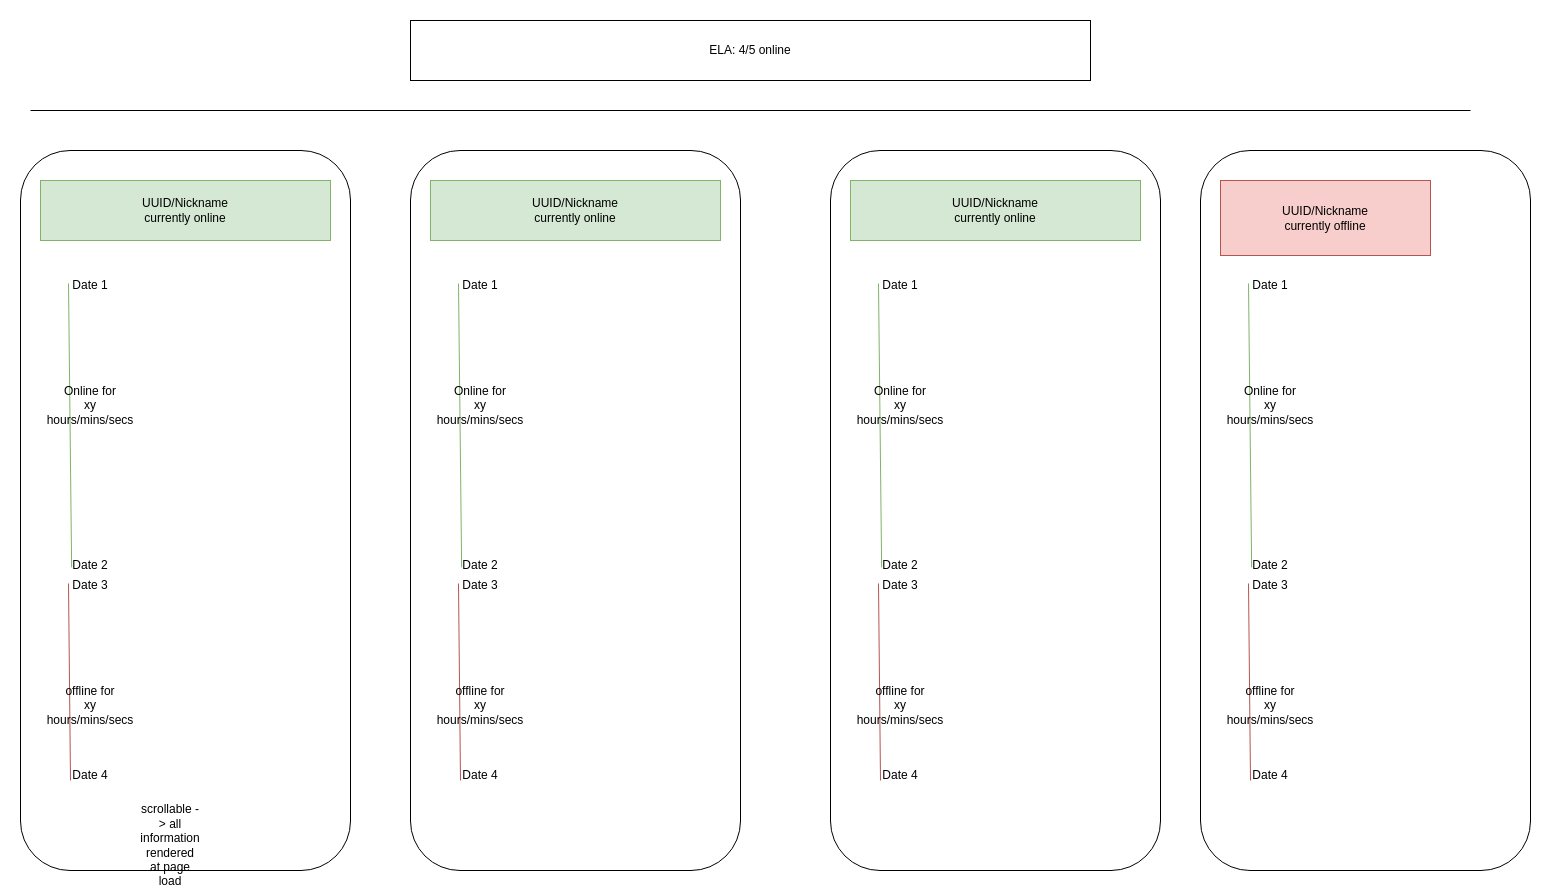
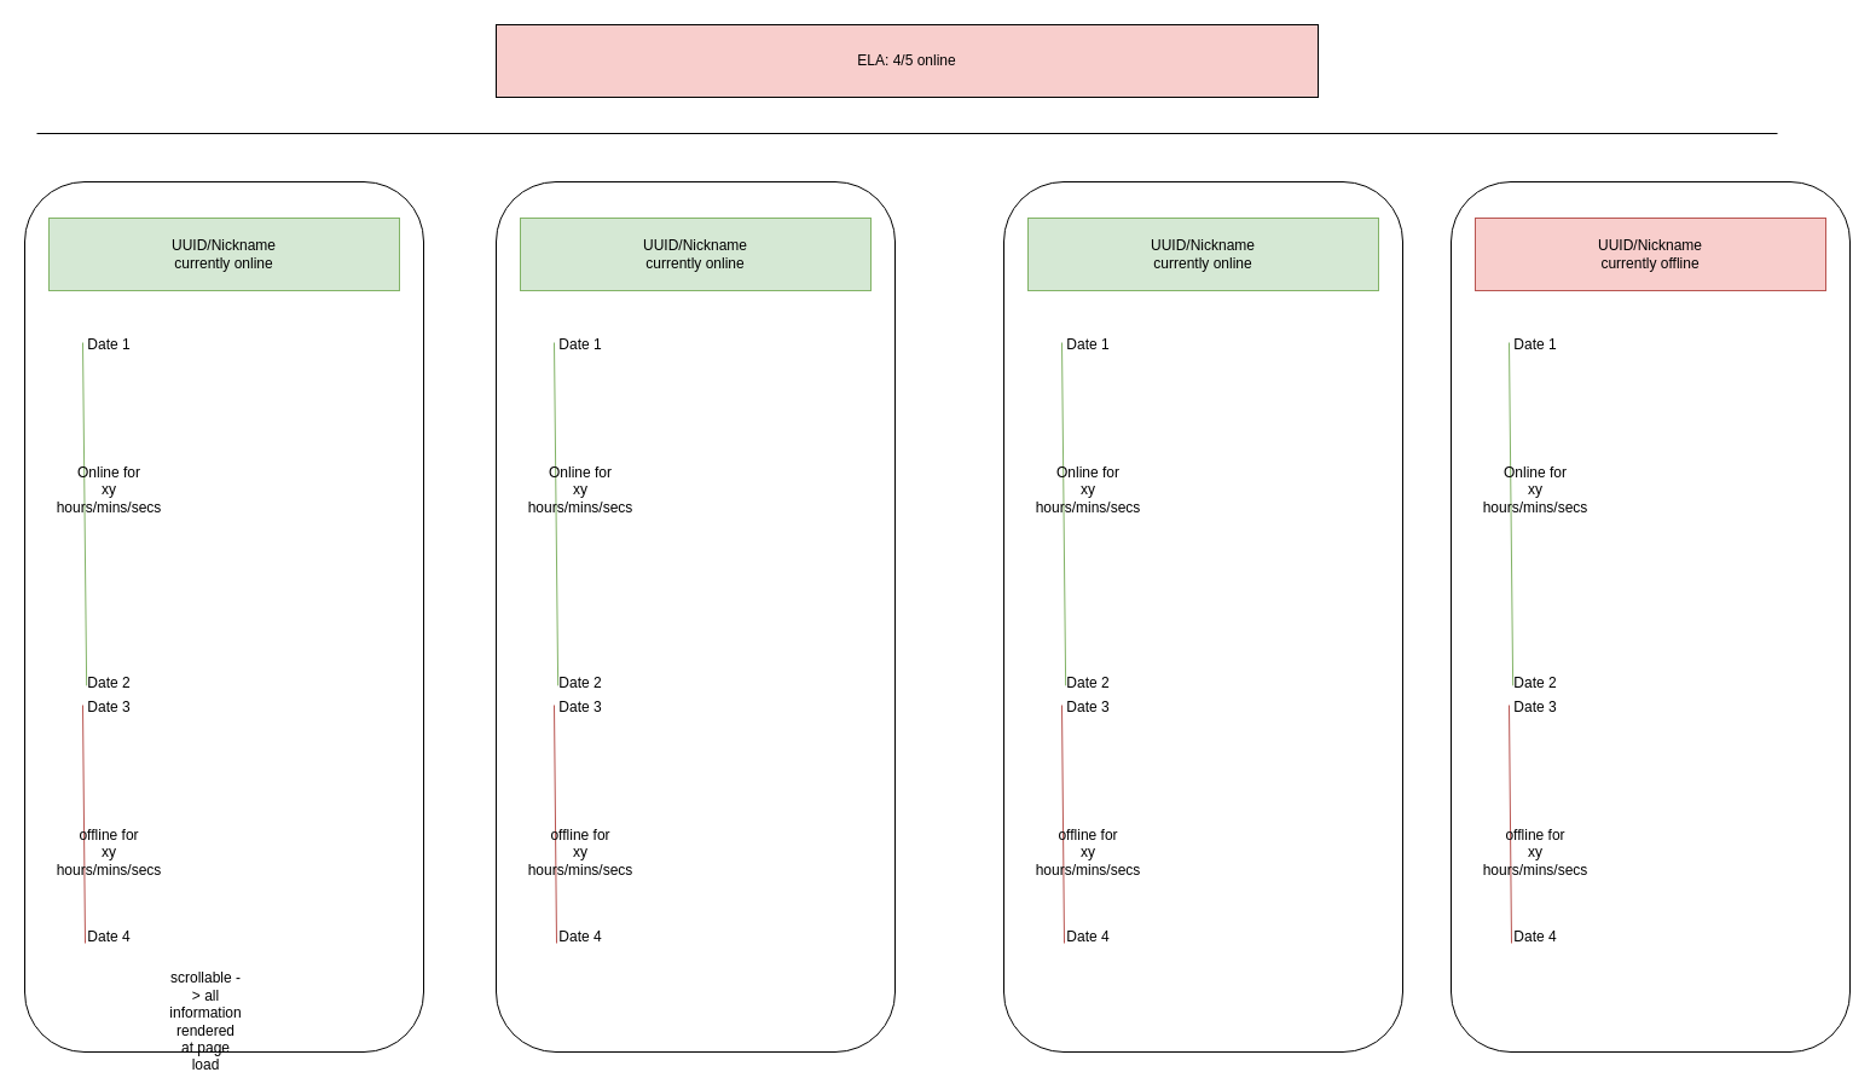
  <mxCell id="0" />
  <mxCell id="1" parent="0" />
- <mxCell id="2" value="ELA: 4/5 online" style="rounded=0;whiteSpace=wrap;html=1;" vertex="1" parent="1"><mxGeometry x="410" y="20" width="680" height="60" as="geometry" /></mxCell>
+ <mxCell id="2" value="ELA: 4/5 online" style="rounded=0;whiteSpace=wrap;html=1;fillColor=#f8cecc;" vertex="1" parent="1"><mxGeometry x="410" y="20" width="680" height="60" as="geometry" /></mxCell>
  <mxCell id="3" value="" style="endArrow=none;html=1;rounded=0;" edge="1" parent="1"><mxGeometry width="50" height="50" relative="1" as="geometry"><mxPoint x="30" y="110" as="sourcePoint" /><mxPoint x="1470" y="110" as="targetPoint" /></mxGeometry></mxCell>
  <mxCell id="4" value="" style="rounded=1;whiteSpace=wrap;html=1;" vertex="1" parent="1"><mxGeometry x="20" y="150" width="330" height="720" as="geometry" /></mxCell>
  <mxCell id="5" value="UUID/Nickname&lt;br&gt;currently online" style="rounded=0;whiteSpace=wrap;html=1;fillColor=#d5e8d4;strokeColor=#82b366;" vertex="1" parent="1"><mxGeometry x="40" y="180" width="290" height="60" as="geometry" /></mxCell>
  <mxCell id="6" value="" style="endArrow=none;html=1;rounded=0;exitX=0.155;exitY=0.579;exitDx=0;exitDy=0;exitPerimeter=0;fillColor=#d5e8d4;strokeColor=#82b366;" edge="1" parent="1" source="4"><mxGeometry width="50" height="50" relative="1" as="geometry"><mxPoint x="140" y="550" as="sourcePoint" /><mxPoint x="68" y="283" as="targetPoint" /></mxGeometry></mxCell>
  <mxCell id="7" value="Date 1" style="text;html=1;strokeColor=none;fillColor=none;align=center;verticalAlign=middle;whiteSpace=wrap;rounded=0;" vertex="1" parent="1"><mxGeometry x="60" y="270" width="60" height="30" as="geometry" /></mxCell>
  <mxCell id="8" value="Date 2" style="text;html=1;strokeColor=none;fillColor=none;align=center;verticalAlign=middle;whiteSpace=wrap;rounded=0;" vertex="1" parent="1"><mxGeometry x="60" y="550" width="60" height="30" as="geometry" /></mxCell>
  <mxCell id="9" value="Online for&lt;br&gt;xy hours/mins/secs" style="text;html=1;strokeColor=none;fillColor=none;align=center;verticalAlign=middle;whiteSpace=wrap;rounded=0;" vertex="1" parent="1"><mxGeometry x="60" y="390" width="60" height="30" as="geometry" /></mxCell>
  <mxCell id="10" value="" style="endArrow=none;html=1;rounded=0;fillColor=#f8cecc;strokeColor=#b85450;" edge="1" parent="1"><mxGeometry width="50" height="50" relative="1" as="geometry"><mxPoint x="70" y="780" as="sourcePoint" /><mxPoint x="68" y="583" as="targetPoint" /></mxGeometry></mxCell>
  <mxCell id="11" value="Date 3" style="text;html=1;strokeColor=none;fillColor=none;align=center;verticalAlign=middle;whiteSpace=wrap;rounded=0;" vertex="1" parent="1"><mxGeometry x="60" y="570" width="60" height="30" as="geometry" /></mxCell>
  <mxCell id="12" value="Date 4" style="text;html=1;strokeColor=none;fillColor=none;align=center;verticalAlign=middle;whiteSpace=wrap;rounded=0;" vertex="1" parent="1"><mxGeometry x="60" y="760" width="60" height="30" as="geometry" /></mxCell>
  <mxCell id="13" value="offline for&lt;br&gt;xy hours/mins/secs" style="text;html=1;strokeColor=none;fillColor=none;align=center;verticalAlign=middle;whiteSpace=wrap;rounded=0;" vertex="1" parent="1"><mxGeometry x="60" y="690" width="60" height="30" as="geometry" /></mxCell>
  <mxCell id="14" value="" style="rounded=1;whiteSpace=wrap;html=1;" vertex="1" parent="1"><mxGeometry x="410" y="150" width="330" height="720" as="geometry" /></mxCell>
  <mxCell id="15" value="UUID/Nickname&lt;br&gt;currently online" style="rounded=0;whiteSpace=wrap;html=1;fillColor=#d5e8d4;strokeColor=#82b366;" vertex="1" parent="1"><mxGeometry x="430" y="180" width="290" height="60" as="geometry" /></mxCell>
  <mxCell id="16" value="" style="endArrow=none;html=1;rounded=0;exitX=0.155;exitY=0.579;exitDx=0;exitDy=0;exitPerimeter=0;fillColor=#d5e8d4;strokeColor=#82b366;" edge="1" parent="1" source="14"><mxGeometry width="50" height="50" relative="1" as="geometry"><mxPoint x="530" y="550" as="sourcePoint" /><mxPoint x="458" y="283" as="targetPoint" /></mxGeometry></mxCell>
  <mxCell id="17" value="Date 1" style="text;html=1;strokeColor=none;fillColor=none;align=center;verticalAlign=middle;whiteSpace=wrap;rounded=0;" vertex="1" parent="1"><mxGeometry x="450" y="270" width="60" height="30" as="geometry" /></mxCell>
  <mxCell id="18" value="Date 2" style="text;html=1;strokeColor=none;fillColor=none;align=center;verticalAlign=middle;whiteSpace=wrap;rounded=0;" vertex="1" parent="1"><mxGeometry x="450" y="550" width="60" height="30" as="geometry" /></mxCell>
  <mxCell id="19" value="Online for&lt;br&gt;xy hours/mins/secs" style="text;html=1;strokeColor=none;fillColor=none;align=center;verticalAlign=middle;whiteSpace=wrap;rounded=0;" vertex="1" parent="1"><mxGeometry x="450" y="390" width="60" height="30" as="geometry" /></mxCell>
  <mxCell id="20" value="" style="endArrow=none;html=1;rounded=0;fillColor=#f8cecc;strokeColor=#b85450;" edge="1" parent="1"><mxGeometry width="50" height="50" relative="1" as="geometry"><mxPoint x="460" y="780" as="sourcePoint" /><mxPoint x="458" y="583" as="targetPoint" /></mxGeometry></mxCell>
  <mxCell id="21" value="Date 3" style="text;html=1;strokeColor=none;fillColor=none;align=center;verticalAlign=middle;whiteSpace=wrap;rounded=0;" vertex="1" parent="1"><mxGeometry x="450" y="570" width="60" height="30" as="geometry" /></mxCell>
  <mxCell id="22" value="Date 4" style="text;html=1;strokeColor=none;fillColor=none;align=center;verticalAlign=middle;whiteSpace=wrap;rounded=0;" vertex="1" parent="1"><mxGeometry x="450" y="760" width="60" height="30" as="geometry" /></mxCell>
  <mxCell id="23" value="offline for&lt;br&gt;xy hours/mins/secs" style="text;html=1;strokeColor=none;fillColor=none;align=center;verticalAlign=middle;whiteSpace=wrap;rounded=0;" vertex="1" parent="1"><mxGeometry x="450" y="690" width="60" height="30" as="geometry" /></mxCell>
  <mxCell id="24" value="" style="rounded=1;whiteSpace=wrap;html=1;" vertex="1" parent="1"><mxGeometry x="830" y="150" width="330" height="720" as="geometry" /></mxCell>
  <mxCell id="25" value="UUID/Nickname&lt;br&gt;currently online" style="rounded=0;whiteSpace=wrap;html=1;fillColor=#d5e8d4;strokeColor=#82b366;" vertex="1" parent="1"><mxGeometry x="850" y="180" width="290" height="60" as="geometry" /></mxCell>
  <mxCell id="26" value="" style="endArrow=none;html=1;rounded=0;exitX=0.155;exitY=0.579;exitDx=0;exitDy=0;exitPerimeter=0;fillColor=#d5e8d4;strokeColor=#82b366;" edge="1" parent="1" source="24"><mxGeometry width="50" height="50" relative="1" as="geometry"><mxPoint x="950" y="550" as="sourcePoint" /><mxPoint x="878" y="283" as="targetPoint" /></mxGeometry></mxCell>
  <mxCell id="27" value="Date 1" style="text;html=1;strokeColor=none;fillColor=none;align=center;verticalAlign=middle;whiteSpace=wrap;rounded=0;" vertex="1" parent="1"><mxGeometry x="870" y="270" width="60" height="30" as="geometry" /></mxCell>
  <mxCell id="28" value="Date 2" style="text;html=1;strokeColor=none;fillColor=none;align=center;verticalAlign=middle;whiteSpace=wrap;rounded=0;" vertex="1" parent="1"><mxGeometry x="870" y="550" width="60" height="30" as="geometry" /></mxCell>
  <mxCell id="29" value="Online for&lt;br&gt;xy hours/mins/secs" style="text;html=1;strokeColor=none;fillColor=none;align=center;verticalAlign=middle;whiteSpace=wrap;rounded=0;" vertex="1" parent="1"><mxGeometry x="870" y="390" width="60" height="30" as="geometry" /></mxCell>
  <mxCell id="30" value="" style="endArrow=none;html=1;rounded=0;fillColor=#f8cecc;strokeColor=#b85450;" edge="1" parent="1"><mxGeometry width="50" height="50" relative="1" as="geometry"><mxPoint x="880" y="780" as="sourcePoint" /><mxPoint x="878" y="583" as="targetPoint" /></mxGeometry></mxCell>
  <mxCell id="31" value="Date 3" style="text;html=1;strokeColor=none;fillColor=none;align=center;verticalAlign=middle;whiteSpace=wrap;rounded=0;" vertex="1" parent="1"><mxGeometry x="870" y="570" width="60" height="30" as="geometry" /></mxCell>
  <mxCell id="32" value="Date 4" style="text;html=1;strokeColor=none;fillColor=none;align=center;verticalAlign=middle;whiteSpace=wrap;rounded=0;" vertex="1" parent="1"><mxGeometry x="870" y="760" width="60" height="30" as="geometry" /></mxCell>
  <mxCell id="33" value="offline for&lt;br&gt;xy hours/mins/secs" style="text;html=1;strokeColor=none;fillColor=none;align=center;verticalAlign=middle;whiteSpace=wrap;rounded=0;" vertex="1" parent="1"><mxGeometry x="870" y="690" width="60" height="30" as="geometry" /></mxCell>
  <mxCell id="34" value="" style="rounded=1;whiteSpace=wrap;html=1;" vertex="1" parent="1"><mxGeometry x="1200" y="150" width="330" height="720" as="geometry" /></mxCell>
- <mxCell id="35" value="UUID/Nickname&lt;br&gt;currently offline" style="rounded=0;whiteSpace=wrap;html=1;fillColor=#f8cecc;strokeColor=#b85450;" vertex="1" parent="1"><mxGeometry x="1220" y="180" width="210" height="75" as="geometry" /></mxCell>
+ <mxCell id="35" value="UUID/Nickname&lt;br&gt;currently offline" style="rounded=0;whiteSpace=wrap;html=1;fillColor=#f8cecc;strokeColor=#b85450;" vertex="1" parent="1"><mxGeometry x="1220" y="180" width="290" height="60" as="geometry" /></mxCell>
  <mxCell id="36" value="" style="endArrow=none;html=1;rounded=0;exitX=0.155;exitY=0.579;exitDx=0;exitDy=0;exitPerimeter=0;fillColor=#d5e8d4;strokeColor=#82b366;" edge="1" parent="1" source="34"><mxGeometry width="50" height="50" relative="1" as="geometry"><mxPoint x="1320" y="550" as="sourcePoint" /><mxPoint x="1248" y="283" as="targetPoint" /></mxGeometry></mxCell>
  <mxCell id="37" value="Date 1" style="text;html=1;strokeColor=none;fillColor=none;align=center;verticalAlign=middle;whiteSpace=wrap;rounded=0;" vertex="1" parent="1"><mxGeometry x="1240" y="270" width="60" height="30" as="geometry" /></mxCell>
  <mxCell id="38" value="Date 2" style="text;html=1;strokeColor=none;fillColor=none;align=center;verticalAlign=middle;whiteSpace=wrap;rounded=0;" vertex="1" parent="1"><mxGeometry x="1240" y="550" width="60" height="30" as="geometry" /></mxCell>
  <mxCell id="39" value="Online for&lt;br&gt;xy hours/mins/secs" style="text;html=1;strokeColor=none;fillColor=none;align=center;verticalAlign=middle;whiteSpace=wrap;rounded=0;" vertex="1" parent="1"><mxGeometry x="1240" y="390" width="60" height="30" as="geometry" /></mxCell>
  <mxCell id="40" value="" style="endArrow=none;html=1;rounded=0;fillColor=#f8cecc;strokeColor=#b85450;" edge="1" parent="1"><mxGeometry width="50" height="50" relative="1" as="geometry"><mxPoint x="1250" y="780" as="sourcePoint" /><mxPoint x="1248" y="583" as="targetPoint" /></mxGeometry></mxCell>
  <mxCell id="41" value="Date 3" style="text;html=1;strokeColor=none;fillColor=none;align=center;verticalAlign=middle;whiteSpace=wrap;rounded=0;" vertex="1" parent="1"><mxGeometry x="1240" y="570" width="60" height="30" as="geometry" /></mxCell>
  <mxCell id="42" value="Date 4" style="text;html=1;strokeColor=none;fillColor=none;align=center;verticalAlign=middle;whiteSpace=wrap;rounded=0;" vertex="1" parent="1"><mxGeometry x="1240" y="760" width="60" height="30" as="geometry" /></mxCell>
  <mxCell id="43" value="offline for&lt;br&gt;xy hours/mins/secs" style="text;html=1;strokeColor=none;fillColor=none;align=center;verticalAlign=middle;whiteSpace=wrap;rounded=0;" vertex="1" parent="1"><mxGeometry x="1240" y="690" width="60" height="30" as="geometry" /></mxCell>
  <mxCell id="44" value="scrollable -&amp;gt; all information rendered at page load" style="text;html=1;strokeColor=none;fillColor=none;align=center;verticalAlign=middle;whiteSpace=wrap;rounded=0;" vertex="1" parent="1"><mxGeometry x="140" y="830" width="60" height="30" as="geometry" /></mxCell>
